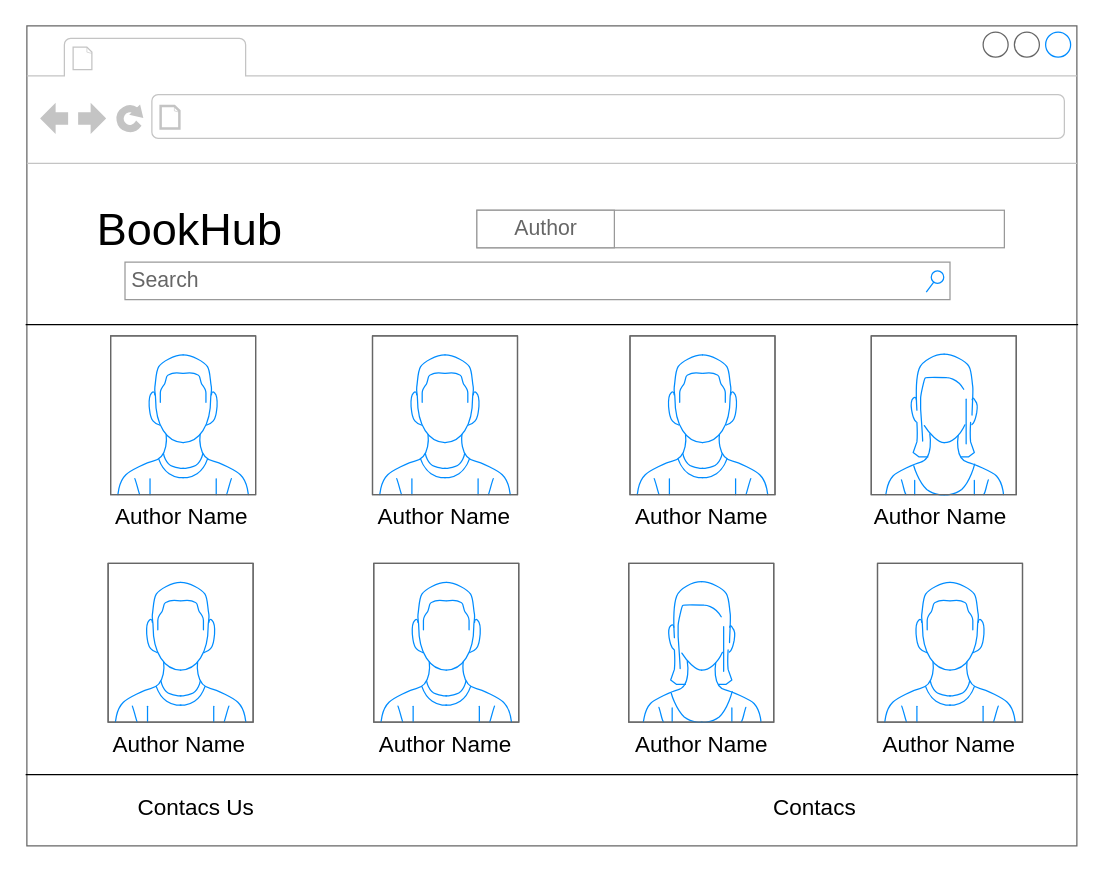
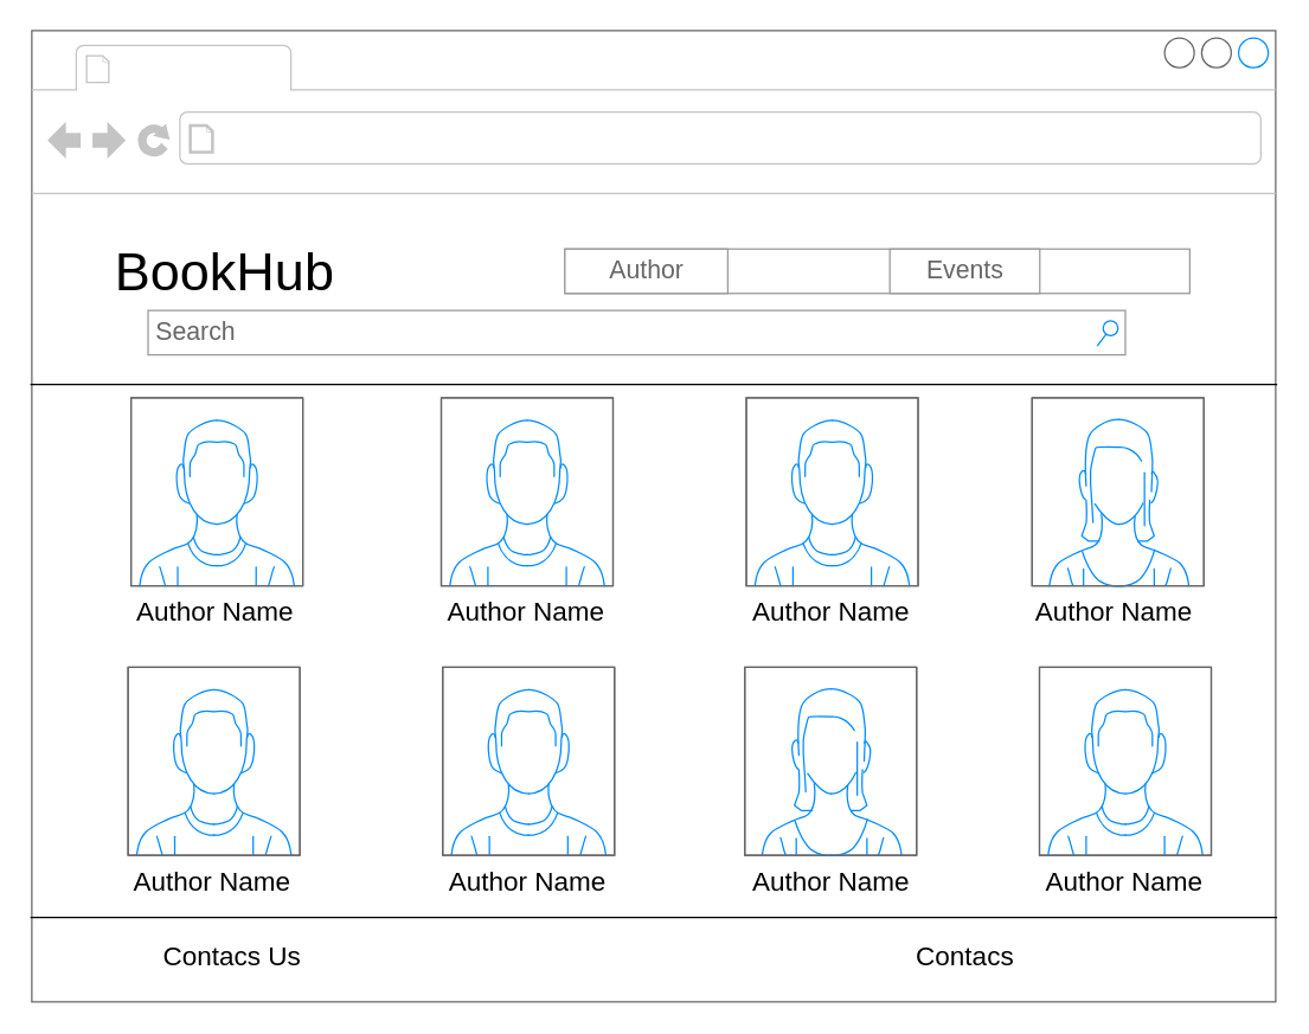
  <mxCell id="0" />
  <mxCell id="1" parent="0" />
  <mxCell id="2" value="" style="strokeWidth=1;shadow=0;dashed=0;align=center;html=1;shape=mxgraph.mockup.containers.browserWindow;rSize=0;fillColor=#ffffff;strokeColor=#666666;strokeColor2=#008cff;strokeColor3=#c4c4c4;mainText=,;recursiveResize=0;" vertex="1" parent="1"><mxGeometry x="21" y="20" width="840" height="656" as="geometry" /></mxCell>
  <mxCell id="3" value="" style="strokeWidth=1;shadow=0;dashed=0;align=center;html=1;shape=mxgraph.mockup.containers.anchor;fontSize=17;fontColor=#666666;align=left;" vertex="1" parent="2"><mxGeometry x="60" y="12" width="110" height="26" as="geometry" /></mxCell>
  <mxCell id="4" value="Search" style="strokeWidth=1;shadow=0;dashed=0;align=center;html=1;shape=mxgraph.mockup.forms.searchBox;strokeColor=#999999;mainText=;fillColor=#ffffff;strokeColor2=#008cff;fontColor=#666666;fontSize=17;align=left;spacingLeft=3;" vertex="1" parent="2"><mxGeometry x="78.5" y="189" width="660" height="30" as="geometry" /></mxCell>
  <mxCell id="5" value="&lt;font style=&quot;font-size: 36px&quot;&gt;BookHub&lt;/font&gt;&lt;br&gt;" style="text;html=1;strokeColor=none;fillColor=none;align=center;verticalAlign=middle;whiteSpace=wrap;rounded=0;" vertex="1" parent="2"><mxGeometry x="41.5" y="132.5" width="177" height="60" as="geometry" /></mxCell>
  <mxCell id="6" value="" style="strokeWidth=1;shadow=0;dashed=0;align=center;html=1;shape=mxgraph.mockup.forms.rrect;rSize=0;strokeColor=#999999;fillColor=#ffffff;" vertex="1" parent="2"><mxGeometry x="360" y="147.5" width="422" height="30" as="geometry" /></mxCell>
  <mxCell id="7" value="Author" style="strokeColor=inherit;fillColor=inherit;gradientColor=inherit;strokeWidth=1;shadow=0;dashed=0;align=center;html=1;shape=mxgraph.mockup.forms.rrect;rSize=0;fontSize=17;fontColor=#666666;" vertex="1" parent="6"><mxGeometry width="110" height="30" as="geometry" /></mxCell>
+ <mxCell id="8" value="Events" style="strokeColor=inherit;fillColor=inherit;gradientColor=inherit;strokeWidth=1;shadow=0;dashed=0;align=center;html=1;shape=mxgraph.mockup.forms.rrect;rSize=0;fontSize=17;fontColor=#666666;" vertex="1" parent="6"><mxGeometry x="219.44" width="101.28" height="30" as="geometry" /></mxCell>
  <mxCell id="9" value="&lt;font style=&quot;font-size: 18px&quot;&gt;Contacs Us&lt;/font&gt;&lt;br&gt;" style="text;html=1;strokeColor=none;fillColor=none;align=center;verticalAlign=middle;whiteSpace=wrap;rounded=0;" vertex="1" parent="2"><mxGeometry x="76" y="606" width="119" height="40" as="geometry" /></mxCell>
  <mxCell id="10" value="&lt;font style=&quot;font-size: 18px&quot;&gt;Contacs&lt;/font&gt;&lt;br&gt;" style="text;html=1;strokeColor=none;fillColor=none;align=center;verticalAlign=middle;whiteSpace=wrap;rounded=0;" vertex="1" parent="2"><mxGeometry x="571" y="606" width="119" height="40" as="geometry" /></mxCell>
  <mxCell id="11" value="" style="group" vertex="1" connectable="0" parent="2"><mxGeometry x="671.5" y="263.5" width="120" height="160" as="geometry" /></mxCell>
  <mxCell id="12" value="&lt;font style=&quot;font-size: 18px&quot;&gt;Author Name&lt;/font&gt;&lt;br&gt;" style="text;html=1;strokeColor=none;fillColor=none;align=center;verticalAlign=middle;whiteSpace=wrap;rounded=0;fontSize=16;" vertex="1" parent="11"><mxGeometry x="-2" y="113.5" width="122" height="31" as="geometry" /></mxCell>
  <mxCell id="13" value="" style="group" vertex="1" connectable="0" parent="2"><mxGeometry x="480.5" y="430" width="120" height="160" as="geometry" /></mxCell>
  <mxCell id="14" value="&lt;font style=&quot;font-size: 18px&quot;&gt;Author Name&lt;/font&gt;&lt;br&gt;" style="text;html=1;strokeColor=none;fillColor=none;align=center;verticalAlign=middle;whiteSpace=wrap;rounded=0;fontSize=16;" vertex="1" parent="13"><mxGeometry x="-2" y="129" width="122" height="31" as="geometry" /></mxCell>
  <mxCell id="15" value="" style="group" vertex="1" connectable="0" parent="2"><mxGeometry x="275.5" y="430" width="120" height="160" as="geometry" /></mxCell>
  <mxCell id="16" value="&lt;font style=&quot;font-size: 18px&quot;&gt;Author Name&lt;/font&gt;&lt;br&gt;" style="text;html=1;strokeColor=none;fillColor=none;align=center;verticalAlign=middle;whiteSpace=wrap;rounded=0;fontSize=16;" vertex="1" parent="15"><mxGeometry x="-2" y="129" width="122" height="31" as="geometry" /></mxCell>
  <mxCell id="17" value="" style="verticalLabelPosition=bottom;shadow=0;dashed=0;align=center;html=1;verticalAlign=top;strokeWidth=1;shape=mxgraph.mockup.containers.userMale;strokeColor=#666666;strokeColor2=#008cff;fillColor=#ffffff;" vertex="1" parent="15"><mxGeometry x="2" width="116" height="127" as="geometry" /></mxCell>
  <mxCell id="18" value="" style="group" vertex="1" connectable="0" parent="2"><mxGeometry x="63" y="430" width="120" height="160" as="geometry" /></mxCell>
  <mxCell id="19" value="&lt;font style=&quot;font-size: 18px&quot;&gt;Author Name&lt;/font&gt;&lt;br&gt;" style="text;html=1;strokeColor=none;fillColor=none;align=center;verticalAlign=middle;whiteSpace=wrap;rounded=0;fontSize=16;" vertex="1" parent="18"><mxGeometry x="-2" y="129" width="122" height="31" as="geometry" /></mxCell>
  <mxCell id="20" value="" style="verticalLabelPosition=bottom;shadow=0;dashed=0;align=center;html=1;verticalAlign=top;strokeWidth=1;shape=mxgraph.mockup.containers.userMale;strokeColor=#666666;strokeColor2=#008cff;fillColor=#ffffff;" vertex="1" parent="18"><mxGeometry x="2" width="116" height="127" as="geometry" /></mxCell>
  <mxCell id="21" value="" style="verticalLabelPosition=bottom;shadow=0;dashed=0;align=center;html=1;verticalAlign=top;strokeWidth=1;shape=mxgraph.mockup.containers.userFemale;strokeColor=#666666;strokeColor2=#008cff;fillColor=#ffffff;" vertex="1" parent="2"><mxGeometry x="481.5" y="430" width="116" height="127" as="geometry" /></mxCell>
  <mxCell id="22" value="" style="group" vertex="1" connectable="0" parent="2"><mxGeometry x="65" y="248" width="120" height="160" as="geometry" /></mxCell>
  <mxCell id="23" value="&lt;font style=&quot;font-size: 18px&quot;&gt;Author Name&lt;/font&gt;&lt;br&gt;" style="text;html=1;strokeColor=none;fillColor=none;align=center;verticalAlign=middle;whiteSpace=wrap;rounded=0;fontSize=16;" vertex="1" parent="22"><mxGeometry x="-2" y="129" width="122" height="31" as="geometry" /></mxCell>
  <mxCell id="24" value="" style="verticalLabelPosition=bottom;shadow=0;dashed=0;align=center;html=1;verticalAlign=top;strokeWidth=1;shape=mxgraph.mockup.containers.userMale;strokeColor=#666666;strokeColor2=#008cff;fillColor=#ffffff;" vertex="1" parent="22"><mxGeometry x="2" width="116" height="127" as="geometry" /></mxCell>
  <mxCell id="25" value="" style="group" vertex="1" connectable="0" parent="2"><mxGeometry x="274.5" y="248" width="120" height="160" as="geometry" /></mxCell>
  <mxCell id="26" value="&lt;font style=&quot;font-size: 18px&quot;&gt;Author Name&lt;/font&gt;&lt;br&gt;" style="text;html=1;strokeColor=none;fillColor=none;align=center;verticalAlign=middle;whiteSpace=wrap;rounded=0;fontSize=16;" vertex="1" parent="25"><mxGeometry x="-2" y="129" width="122" height="31" as="geometry" /></mxCell>
  <mxCell id="27" value="" style="verticalLabelPosition=bottom;shadow=0;dashed=0;align=center;html=1;verticalAlign=top;strokeWidth=1;shape=mxgraph.mockup.containers.userMale;strokeColor=#666666;strokeColor2=#008cff;fillColor=#ffffff;" vertex="1" parent="25"><mxGeometry x="2" width="116" height="127" as="geometry" /></mxCell>
  <mxCell id="28" value="" style="group" vertex="1" connectable="0" parent="2"><mxGeometry x="480.5" y="248" width="120" height="160" as="geometry" /></mxCell>
  <mxCell id="29" value="&lt;font style=&quot;font-size: 18px&quot;&gt;Author Name&lt;/font&gt;&lt;br&gt;" style="text;html=1;strokeColor=none;fillColor=none;align=center;verticalAlign=middle;whiteSpace=wrap;rounded=0;fontSize=16;" vertex="1" parent="28"><mxGeometry x="-2" y="129" width="122" height="31" as="geometry" /></mxCell>
  <mxCell id="30" value="" style="verticalLabelPosition=bottom;shadow=0;dashed=0;align=center;html=1;verticalAlign=top;strokeWidth=1;shape=mxgraph.mockup.containers.userMale;strokeColor=#666666;strokeColor2=#008cff;fillColor=#ffffff;" vertex="1" parent="28"><mxGeometry x="2" width="116" height="127" as="geometry" /></mxCell>
  <mxCell id="31" value="" style="verticalLabelPosition=bottom;shadow=0;dashed=0;align=center;html=1;verticalAlign=top;strokeWidth=1;shape=mxgraph.mockup.containers.userFemale;strokeColor=#666666;strokeColor2=#008cff;fillColor=#ffffff;" vertex="1" parent="2"><mxGeometry x="675.5" y="248" width="116" height="127" as="geometry" /></mxCell>
  <mxCell id="32" value="" style="group" vertex="1" connectable="0" parent="2"><mxGeometry x="678.5" y="430" width="120" height="160" as="geometry" /></mxCell>
  <mxCell id="33" value="&lt;font style=&quot;font-size: 18px&quot;&gt;Author Name&lt;/font&gt;&lt;br&gt;" style="text;html=1;strokeColor=none;fillColor=none;align=center;verticalAlign=middle;whiteSpace=wrap;rounded=0;fontSize=16;" vertex="1" parent="32"><mxGeometry x="-2" y="129" width="122" height="31" as="geometry" /></mxCell>
  <mxCell id="34" value="" style="verticalLabelPosition=bottom;shadow=0;dashed=0;align=center;html=1;verticalAlign=top;strokeWidth=1;shape=mxgraph.mockup.containers.userMale;strokeColor=#666666;strokeColor2=#008cff;fillColor=#ffffff;" vertex="1" parent="32"><mxGeometry x="2" width="116" height="127" as="geometry" /></mxCell>
  <mxCell id="35" value="" style="endArrow=none;html=1;entryX=0;entryY=0.419;entryDx=0;entryDy=0;entryPerimeter=0;" edge="1" parent="1"><mxGeometry width="50" height="50" relative="1" as="geometry"><mxPoint x="862" y="259" as="sourcePoint" /><mxPoint x="20" y="259" as="targetPoint" /></mxGeometry></mxCell>
  <mxCell id="36" value="" style="endArrow=none;html=1;entryX=0;entryY=0.419;entryDx=0;entryDy=0;entryPerimeter=0;" edge="1" parent="1"><mxGeometry width="50" height="50" relative="1" as="geometry"><mxPoint x="862" y="619" as="sourcePoint" /><mxPoint x="20" y="619" as="targetPoint" /></mxGeometry></mxCell>
